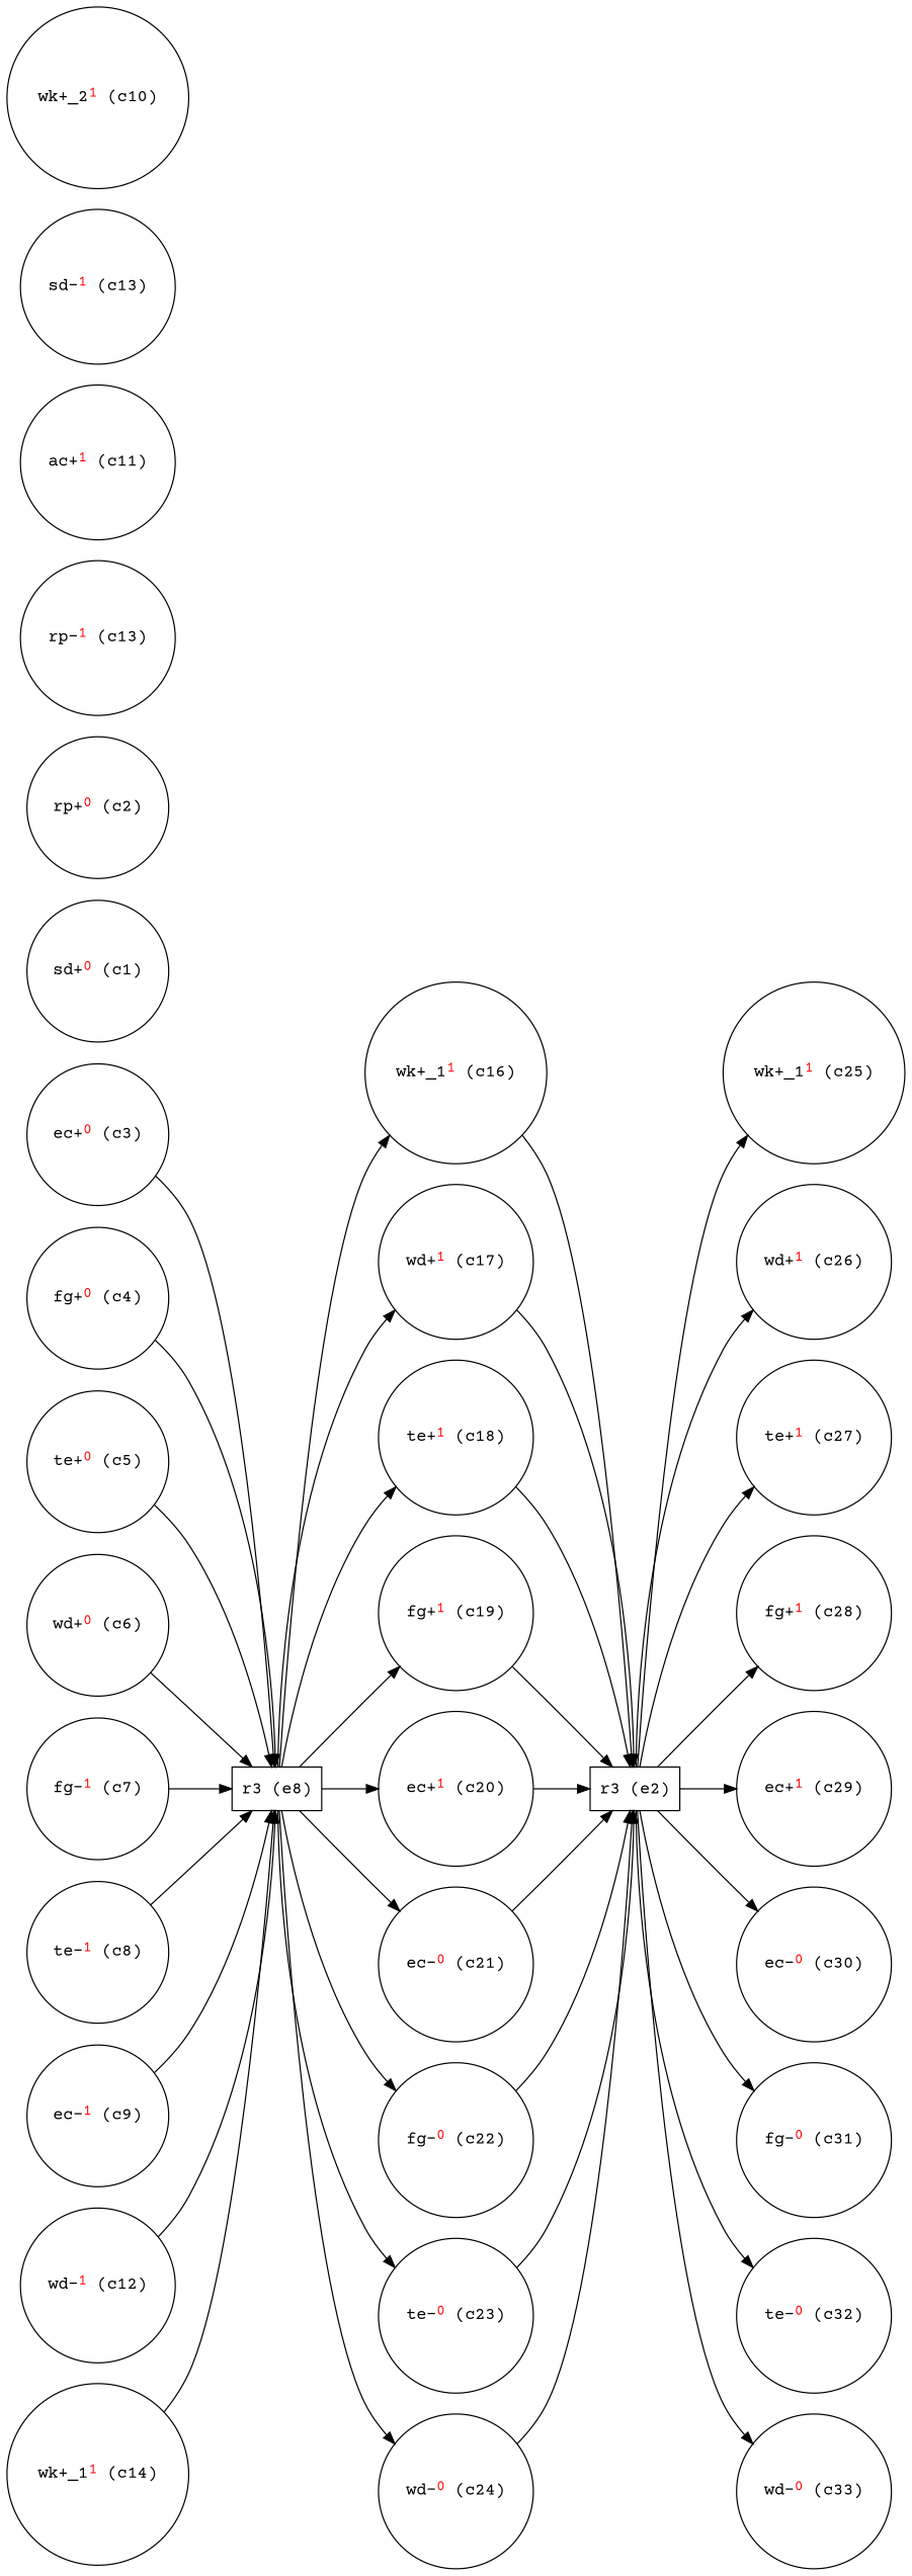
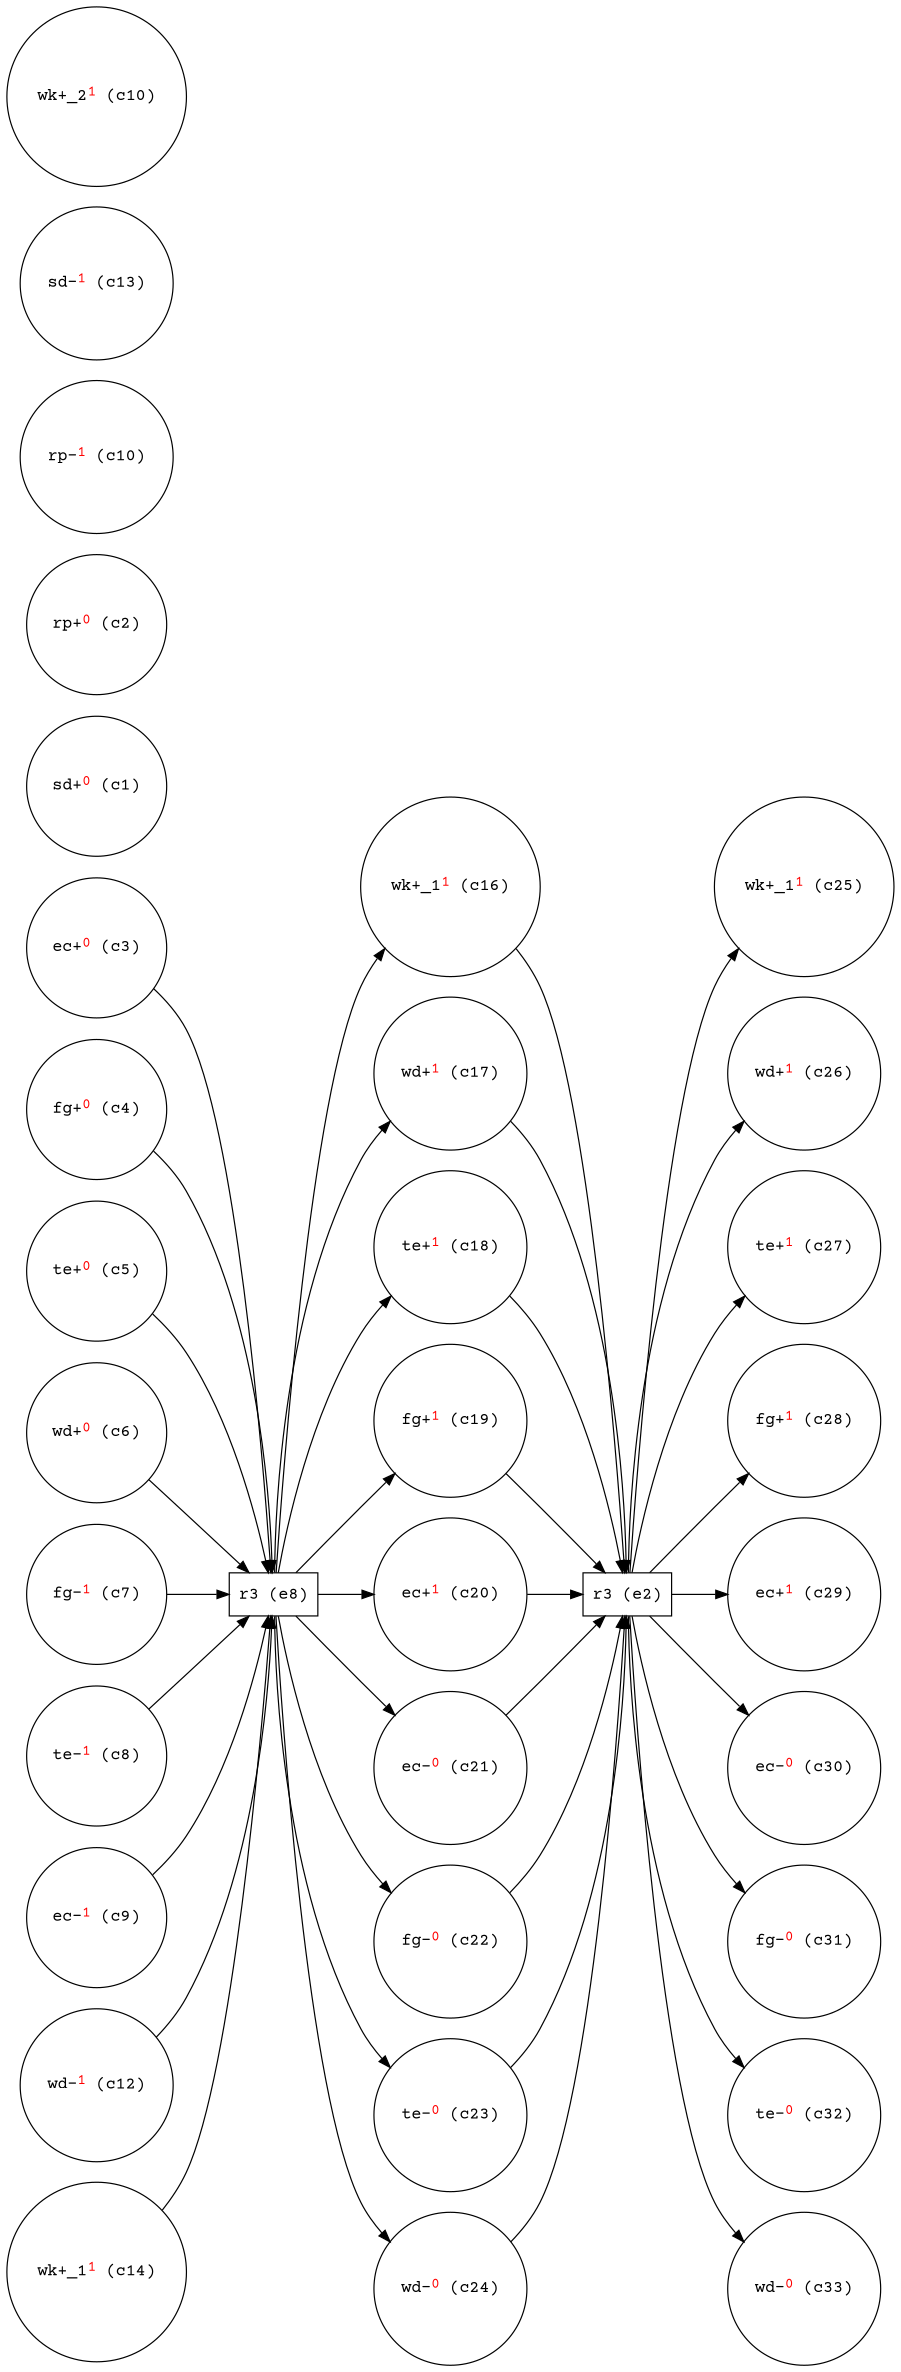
  digraph {
    fontname="Courier Prime"
    rankdir=LR
    node [fontname="Courier Prime" shape=circle]
    edge [fontname="Courier Prime"]
    n1 [label=<ec+<FONT COLOR="red"><SUP>0</SUP></FONT>&nbsp;(c3)>]
    n2 [label="r3 (e8)" shape=box]
    n3 [label=<wk+_1<FONT COLOR="red"><SUP>1</SUP></FONT>&nbsp;(c16)>]
    n4 [label=<wd+<FONT COLOR="red"><SUP>1</SUP></FONT>&nbsp;(c17)>]
    n5 [label=<te+<FONT COLOR="red"><SUP>1</SUP></FONT>&nbsp;(c18)>]
    n6 [label=<fg+<FONT COLOR="red"><SUP>1</SUP></FONT>&nbsp;(c19)>]
    n7 [label=<ec+<FONT COLOR="red"><SUP>1</SUP></FONT>&nbsp;(c20)>]
    n8 [label=<ec-<FONT COLOR="red"><SUP>0</SUP></FONT>&nbsp;(c21)>]
    n9 [label=<fg-<FONT COLOR="red"><SUP>0</SUP></FONT>&nbsp;(c22)>]
    n10 [label=<te-<FONT COLOR="red"><SUP>0</SUP></FONT>&nbsp;(c23)>]
    n11 [label=<wd-<FONT COLOR="red"><SUP>0</SUP></FONT>&nbsp;(c24)>]
    n12 [label="r3 (e2)" shape=box]
    n13 [label=<fg+<FONT COLOR="red"><SUP>0</SUP></FONT>&nbsp;(c4)>]
    n14 [label=<te+<FONT COLOR="red"><SUP>0</SUP></FONT>&nbsp;(c5)>]
    n15 [label=<wd+<FONT COLOR="red"><SUP>0</SUP></FONT>&nbsp;(c6)>]
    n16 [label=<fg-<FONT COLOR="red"><SUP>1</SUP></FONT>&nbsp;(c7)>]
    n17 [label=<te-<FONT COLOR="red"><SUP>1</SUP></FONT>&nbsp;(c8)>]
    n18 [label=<ec-<FONT COLOR="red"><SUP>1</SUP></FONT>&nbsp;(c9)>]
    n19 [label=<wd-<FONT COLOR="red"><SUP>1</SUP></FONT>&nbsp;(c12)>]
    n20 [label=<wk+_1<FONT COLOR="red"><SUP>1</SUP></FONT>&nbsp;(c14)>]
    n21 [label=<wk+_1<FONT COLOR="red"><SUP>1</SUP></FONT>&nbsp;(c25)>]
    n22 [label=<wd+<FONT COLOR="red"><SUP>1</SUP></FONT>&nbsp;(c26)>]
    n23 [label=<te+<FONT COLOR="red"><SUP>1</SUP></FONT>&nbsp;(c27)>]
    n24 [label=<fg+<FONT COLOR="red"><SUP>1</SUP></FONT>&nbsp;(c28)>]
    n25 [label=<ec+<FONT COLOR="red"><SUP>1</SUP></FONT>&nbsp;(c29)>]
    n26 [label=<ec-<FONT COLOR="red"><SUP>0</SUP></FONT>&nbsp;(c30)>]
    n27 [label=<fg-<FONT COLOR="red"><SUP>0</SUP></FONT>&nbsp;(c31)>]
    n28 [label=<te-<FONT COLOR="red"><SUP>0</SUP></FONT>&nbsp;(c32)>]
    n29 [label=<wd-<FONT COLOR="red"><SUP>0</SUP></FONT>&nbsp;(c33)>]
    n30 [label=<sd+<FONT COLOR="red"><SUP>0</SUP></FONT>&nbsp;(c1)>]
    n31 [label=<rp+<FONT COLOR="red"><SUP>0</SUP></FONT>&nbsp;(c2)>]
-   n32 [label=<rp-<FONT COLOR="red"><SUP>1</SUP></FONT>&nbsp;(c13)>]
-   n33 [label=<ac+<FONT COLOR="red"><SUP>1</SUP></FONT>&nbsp;(c11)>]
+   n32 [label=<rp-<FONT COLOR="red"><SUP>1</SUP></FONT>&nbsp;(c10)>]
    n34 [label=<sd-<FONT COLOR="red"><SUP>1</SUP></FONT>&nbsp;(c13)>]
    n35 [label=<wk+_2<FONT COLOR="red"><SUP>1</SUP></FONT>&nbsp;(c10)>]
    n1 -> n2
    n2 -> n3
    n2 -> n4
    n2 -> n5
    n2 -> n6
    n2 -> n7
    n2 -> n8
    n2 -> n9
    n2 -> n10
    n2 -> n11
    n3 -> n12
    n4 -> n12
    n5 -> n12
    n6 -> n12
    n7 -> n12
    n8 -> n12
    n9 -> n12
    n10 -> n12
    n11 -> n12
    n12 -> n21
    n12 -> n22
    n12 -> n23
    n12 -> n24
    n12 -> n25
    n12 -> n26
    n12 -> n27
    n12 -> n28
    n12 -> n29
    n13 -> n2
    n14 -> n2
    n15 -> n2
    n16 -> n2
    n17 -> n2
    n18 -> n2
    n19 -> n2
    n20 -> n2
  }
